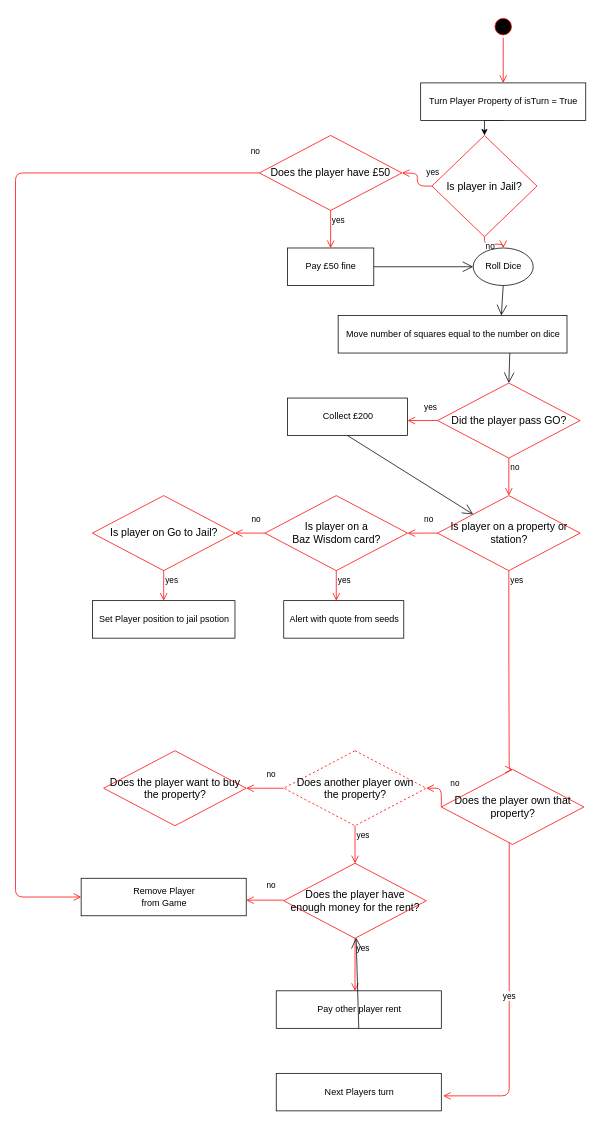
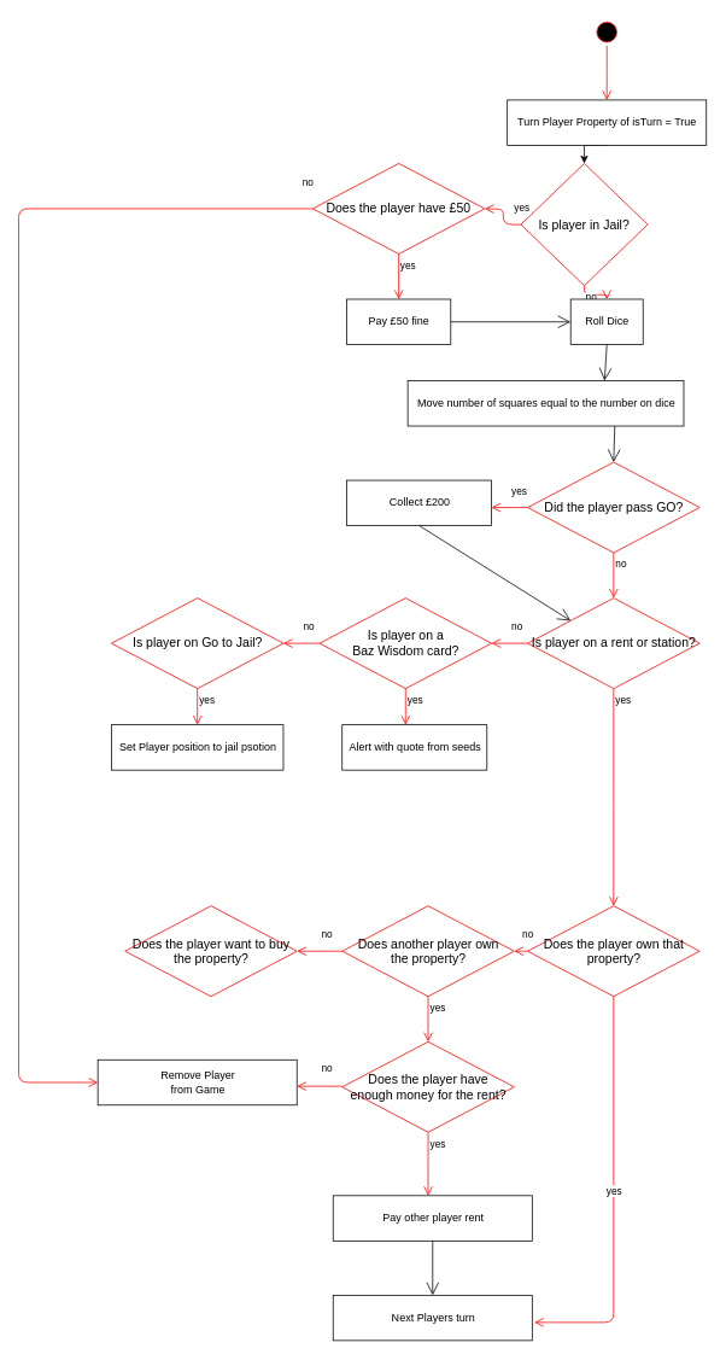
  <mxCell id="0" />
  <mxCell id="1" parent="0" />
  <mxCell id="2" value="" style="ellipse;html=1;shape=startState;fillColor=#000000;strokeColor=#ff0000;" parent="1" vertex="1"><mxGeometry x="655" y="20" width="30" height="30" as="geometry" /></mxCell>
  <mxCell id="3" value="" style="edgeStyle=orthogonalEdgeStyle;html=1;verticalAlign=bottom;endArrow=open;endSize=8;strokeColor=#ff0000;" parent="1" source="2" edge="1"><mxGeometry relative="1" as="geometry"><mxPoint x="670" y="110" as="targetPoint" /></mxGeometry></mxCell>
  <mxCell id="4" style="edgeStyle=orthogonalEdgeStyle;rounded=0;orthogonalLoop=1;jettySize=auto;html=1;exitX=0.5;exitY=1;exitDx=0;exitDy=0;entryX=0.5;entryY=0;entryDx=0;entryDy=0;" parent="1" source="5" target="6" edge="1"><mxGeometry relative="1" as="geometry" /></mxCell>
  <mxCell id="5" value="Turn Player Property of isTurn = True" style="html=1;" parent="1" vertex="1"><mxGeometry x="560" y="110" width="220" height="50" as="geometry" /></mxCell>
  <mxCell id="6" value="&lt;font style=&quot;font-size: 14px&quot;&gt;Is player in Jail?&lt;/font&gt;" style="rhombus;whiteSpace=wrap;html=1;strokeColor=#ff0001;" parent="1" vertex="1"><mxGeometry x="575" y="180" width="140" height="135" as="geometry" /></mxCell>
  <mxCell id="7" value="yes" style="edgeStyle=orthogonalEdgeStyle;html=1;align=left;verticalAlign=bottom;endArrow=open;endSize=8;strokeColor=#ff0000;" parent="1" source="6" edge="1"><mxGeometry y="-10" relative="1" as="geometry"><mxPoint x="535" y="230" as="targetPoint" /><mxPoint as="offset" /></mxGeometry></mxCell>
  <mxCell id="8" value="no" style="edgeStyle=orthogonalEdgeStyle;html=1;align=left;verticalAlign=top;endArrow=open;endSize=8;strokeColor=#ff0000;entryX=0.5;entryY=0;entryDx=0;entryDy=0;" parent="1" source="6" target="9" edge="1"><mxGeometry x="-1" relative="1" as="geometry"><mxPoint x="670" y="320" as="targetPoint" /></mxGeometry></mxCell>
- <mxCell id="9" value="Roll Dice" style="ellipse;html=1;" parent="1" vertex="1"><mxGeometry x="630" y="330" width="80" height="50" as="geometry" /></mxCell>
+ <mxCell id="9" value="Roll Dice" style="html=1;" parent="1" vertex="1"><mxGeometry x="630" y="330" width="80" height="50" as="geometry" /></mxCell>
  <mxCell id="10" value="Move number of squares equal to the number on dice" style="html=1;" parent="1" vertex="1"><mxGeometry x="450" y="420" width="305" height="50" as="geometry" /></mxCell>
- <mxCell id="11" value="&lt;font style=&quot;font-size: 14px&quot;&gt;Is player on a property or station?&lt;/font&gt;" style="rhombus;whiteSpace=wrap;html=1;strokeColor=#ff0001;" parent="1" vertex="1"><mxGeometry x="582.5" y="660" width="190" height="100" as="geometry" /></mxCell>
+ <mxCell id="11" value="&lt;font style=&quot;font-size: 14px&quot;&gt;Is player on a rent or station?&lt;/font&gt;" style="rhombus;whiteSpace=wrap;html=1;strokeColor=#ff0001;" parent="1" vertex="1"><mxGeometry x="582.5" y="660" width="190" height="100" as="geometry" /></mxCell>
  <mxCell id="12" value="no" style="edgeStyle=orthogonalEdgeStyle;html=1;align=left;verticalAlign=bottom;endArrow=open;endSize=8;strokeColor=#ff0000;" parent="1" source="11" edge="1"><mxGeometry y="-10" relative="1" as="geometry"><mxPoint x="542.5" y="710" as="targetPoint" /><mxPoint as="offset" /></mxGeometry></mxCell>
- <mxCell id="13" value="&lt;font style=&quot;font-size: 14px&quot;&gt;Does the player own that property?&lt;/font&gt;" style="rhombus;whiteSpace=wrap;html=1;strokeColor=#ff0001;" parent="1" vertex="1"><mxGeometry x="587.5" y="1025" width="190" height="100" as="geometry" /></mxCell>
+ <mxCell id="13" value="&lt;font style=&quot;font-size: 14px&quot;&gt;Does the player own that property?&lt;/font&gt;" style="rhombus;whiteSpace=wrap;html=1;strokeColor=#ff0001;" parent="1" vertex="1"><mxGeometry x="582.5" y="1000" width="190" height="100" as="geometry" /></mxCell>
  <mxCell id="14" value="yes" style="edgeStyle=orthogonalEdgeStyle;html=1;align=left;verticalAlign=bottom;endArrow=open;endSize=8;strokeColor=#ff0000;" parent="1" edge="1" source="13"><mxGeometry y="-10" relative="1" as="geometry"><mxPoint x="590" y="1460" as="targetPoint" /><mxPoint as="offset" /><mxPoint x="597.5" y="1050" as="sourcePoint" /><Array as="points"><mxPoint x="678" y="1460" /></Array></mxGeometry></mxCell>
- <mxCell id="15" value="&lt;font style=&quot;font-size: 14px&quot;&gt;Does another player own&lt;br&gt;the property?&lt;br&gt;&lt;/font&gt;" style="rhombus;whiteSpace=wrap;html=1;strokeColor=#ff0001;dashed=1;" parent="1" vertex="1"><mxGeometry x="377.5" y="1000" width="190" height="100" as="geometry" /></mxCell>
+ <mxCell id="15" value="&lt;font style=&quot;font-size: 14px&quot;&gt;Does another player own&lt;br&gt;the property?&lt;br&gt;&lt;/font&gt;" style="rhombus;whiteSpace=wrap;html=1;strokeColor=#ff0001;" parent="1" vertex="1"><mxGeometry x="377.5" y="1000" width="190" height="100" as="geometry" /></mxCell>
  <mxCell id="16" value="no" style="edgeStyle=orthogonalEdgeStyle;html=1;align=left;verticalAlign=bottom;endArrow=open;endSize=8;strokeColor=#ff0000;" parent="1" source="15" edge="1"><mxGeometry y="-10" relative="1" as="geometry"><mxPoint x="327.5" y="1050" as="targetPoint" /><mxPoint as="offset" /></mxGeometry></mxCell>
  <mxCell id="17" value="yes" style="edgeStyle=orthogonalEdgeStyle;html=1;align=left;verticalAlign=top;endArrow=open;endSize=8;strokeColor=#ff0000;" parent="1" source="15" edge="1"><mxGeometry x="-1" relative="1" as="geometry"><mxPoint x="472.5" y="1150" as="targetPoint" /></mxGeometry></mxCell>
  <mxCell id="18" value="&lt;font style=&quot;font-size: 14px&quot;&gt;Does the player want to buy the property?&lt;br&gt;&lt;/font&gt;" style="rhombus;whiteSpace=wrap;html=1;strokeColor=#ff0001;" parent="1" vertex="1"><mxGeometry x="137.5" y="1000" width="190" height="100" as="geometry" /></mxCell>
  <mxCell id="19" value="" style="endArrow=open;endFill=1;endSize=12;html=1;entryX=0.5;entryY=0;entryDx=0;entryDy=0;exitX=0.5;exitY=1;exitDx=0;exitDy=0;" parent="1" source="9" edge="1"><mxGeometry width="160" relative="1" as="geometry"><mxPoint x="375" y="420" as="sourcePoint" /><mxPoint x="667.5" y="420" as="targetPoint" /></mxGeometry></mxCell>
  <mxCell id="20" value="Remove Player &lt;br&gt;from Game" style="html=1;" parent="1" vertex="1"><mxGeometry x="107.5" y="1170" width="220" height="50" as="geometry" /></mxCell>
  <mxCell id="21" value="Next Players turn" style="html=1;" parent="1" vertex="1"><mxGeometry x="367.5" y="1430" width="220" height="50" as="geometry" /></mxCell>
  <mxCell id="22" value="&lt;font style=&quot;font-size: 14px&quot;&gt;Does the player have &lt;br&gt;enough money for the rent?&lt;br&gt;&lt;/font&gt;" style="rhombus;whiteSpace=wrap;html=1;strokeColor=#ff0001;" parent="1" vertex="1"><mxGeometry x="377.5" y="1150" width="190" height="100" as="geometry" /></mxCell>
  <mxCell id="23" value="no" style="edgeStyle=orthogonalEdgeStyle;html=1;align=left;verticalAlign=bottom;endArrow=open;endSize=8;strokeColor=#ff0000;" parent="1" edge="1"><mxGeometry y="-10" relative="1" as="geometry"><mxPoint x="327.5" y="1199.17" as="targetPoint" /><mxPoint as="offset" /><mxPoint x="377.5" y="1199.17" as="sourcePoint" /></mxGeometry></mxCell>
  <mxCell id="24" value="yes" style="edgeStyle=orthogonalEdgeStyle;html=1;align=left;verticalAlign=top;endArrow=open;endSize=8;strokeColor=#ff0000;exitX=0.5;exitY=1;exitDx=0;exitDy=0;" parent="1" source="22" edge="1"><mxGeometry x="-1" relative="1" as="geometry"><mxPoint x="472.5" y="1320" as="targetPoint" /><mxPoint x="482.5" y="1260" as="sourcePoint" /></mxGeometry></mxCell>
  <mxCell id="25" value="Pay other player rent" style="html=1;" parent="1" vertex="1"><mxGeometry x="367.5" y="1320" width="220" height="50" as="geometry" /></mxCell>
- <mxCell id="26" value="" style="endArrow=open;endFill=1;endSize=12;html=1;exitX=0.5;exitY=1;exitDx=0;exitDy=0;" parent="1" source="25" target="22" edge="1"><mxGeometry width="160" relative="1" as="geometry"><mxPoint x="317.5" y="1280" as="sourcePoint" /><mxPoint x="477.5" y="1280" as="targetPoint" /></mxGeometry></mxCell>
+ <mxCell id="26" value="" style="endArrow=open;endFill=1;endSize=12;html=1;exitX=0.5;exitY=1;exitDx=0;exitDy=0;entryX=0.5;entryY=0;entryDx=0;entryDy=0;" parent="1" source="25" target="21" edge="1"><mxGeometry width="160" relative="1" as="geometry"><mxPoint x="317.5" y="1280" as="sourcePoint" /><mxPoint x="477.5" y="1280" as="targetPoint" /></mxGeometry></mxCell>
  <mxCell id="27" value="&lt;font style=&quot;font-size: 14px&quot;&gt;Is player on a &lt;br&gt;Baz Wisdom card?&lt;/font&gt;" style="rhombus;whiteSpace=wrap;html=1;strokeColor=#ff0001;" parent="1" vertex="1"><mxGeometry x="352.5" y="660" width="190" height="100" as="geometry" /></mxCell>
  <mxCell id="28" value="no" style="edgeStyle=orthogonalEdgeStyle;html=1;align=left;verticalAlign=bottom;endArrow=open;endSize=8;strokeColor=#ff0000;" parent="1" source="27" edge="1"><mxGeometry y="-10" relative="1" as="geometry"><mxPoint x="312.5" y="710" as="targetPoint" /><mxPoint as="offset" /></mxGeometry></mxCell>
  <mxCell id="29" value="yes" style="edgeStyle=orthogonalEdgeStyle;html=1;align=left;verticalAlign=top;endArrow=open;endSize=8;strokeColor=#ff0000;" parent="1" source="27" edge="1"><mxGeometry x="-1" relative="1" as="geometry"><mxPoint x="447.5" y="800" as="targetPoint" /></mxGeometry></mxCell>
  <mxCell id="30" value="&lt;font style=&quot;font-size: 14px&quot;&gt;Is player on Go to Jail?&lt;/font&gt;" style="rhombus;whiteSpace=wrap;html=1;strokeColor=#ff0001;" parent="1" vertex="1"><mxGeometry x="122.5" y="660" width="190" height="100" as="geometry" /></mxCell>
  <mxCell id="31" value="yes" style="edgeStyle=orthogonalEdgeStyle;html=1;align=left;verticalAlign=top;endArrow=open;endSize=8;strokeColor=#ff0000;" parent="1" source="30" edge="1"><mxGeometry x="-1" relative="1" as="geometry"><mxPoint x="217.5" y="800" as="targetPoint" /></mxGeometry></mxCell>
  <mxCell id="32" value="Alert with quote from seeds" style="html=1;" parent="1" vertex="1"><mxGeometry x="377.5" y="800" width="160" height="50" as="geometry" /></mxCell>
  <mxCell id="33" value="Set Player position to jail psotion" style="html=1;" parent="1" vertex="1"><mxGeometry x="122.5" y="800" width="190" height="50" as="geometry" /></mxCell>
  <mxCell id="34" value="&lt;font style=&quot;font-size: 14px&quot;&gt;Does the player have £50&lt;br&gt;&lt;/font&gt;" style="rhombus;whiteSpace=wrap;html=1;strokeColor=#ff0001;" parent="1" vertex="1"><mxGeometry x="345" y="180" width="190" height="100" as="geometry" /></mxCell>
  <mxCell id="35" value="no" style="edgeStyle=orthogonalEdgeStyle;html=1;align=left;verticalAlign=bottom;endArrow=open;endSize=8;strokeColor=#ff0000;entryX=0;entryY=0.5;entryDx=0;entryDy=0;exitX=0;exitY=0.5;exitDx=0;exitDy=0;" parent="1" source="34" target="20" edge="1"><mxGeometry x="-0.981" y="-20" relative="1" as="geometry"><mxPoint x="30" y="1030" as="targetPoint" /><mxPoint as="offset" /><mxPoint x="210" y="220" as="sourcePoint" /><Array as="points"><mxPoint x="20" y="230" /><mxPoint x="20" y="1195" /></Array></mxGeometry></mxCell>
  <mxCell id="36" value="yes" style="edgeStyle=orthogonalEdgeStyle;html=1;align=left;verticalAlign=top;endArrow=open;endSize=8;strokeColor=#ff0000;exitX=0.5;exitY=1;exitDx=0;exitDy=0;" parent="1" source="34" edge="1"><mxGeometry x="-1" relative="1" as="geometry"><mxPoint x="440" y="330" as="targetPoint" /></mxGeometry></mxCell>
  <mxCell id="37" value="Pay £50 fine" style="html=1;" parent="1" vertex="1"><mxGeometry x="382.5" y="330" width="115" height="50" as="geometry" /></mxCell>
  <mxCell id="38" value="" style="endArrow=open;endFill=1;endSize=12;html=1;exitX=1;exitY=0.5;exitDx=0;exitDy=0;entryX=0;entryY=0.5;entryDx=0;entryDy=0;" parent="1" source="37" target="9" edge="1"><mxGeometry width="160" relative="1" as="geometry"><mxPoint x="300" y="500" as="sourcePoint" /><mxPoint x="460" y="500" as="targetPoint" /></mxGeometry></mxCell>
  <mxCell id="39" value="&lt;font style=&quot;font-size: 14px&quot;&gt;Did the player pass GO?&lt;/font&gt;" style="rhombus;whiteSpace=wrap;html=1;strokeColor=#ff0001;" parent="1" vertex="1"><mxGeometry x="582.5" y="510" width="190" height="100" as="geometry" /></mxCell>
  <mxCell id="40" value="yes" style="edgeStyle=orthogonalEdgeStyle;html=1;align=left;verticalAlign=bottom;endArrow=open;endSize=8;strokeColor=#ff0000;" parent="1" source="39" edge="1"><mxGeometry y="-10" relative="1" as="geometry"><mxPoint x="542.5" y="560" as="targetPoint" /><mxPoint as="offset" /></mxGeometry></mxCell>
  <mxCell id="41" value="no" style="edgeStyle=orthogonalEdgeStyle;html=1;align=left;verticalAlign=top;endArrow=open;endSize=8;strokeColor=#ff0000;exitX=0.5;exitY=1;exitDx=0;exitDy=0;entryX=0.5;entryY=0;entryDx=0;entryDy=0;" parent="1" source="39" edge="1"><mxGeometry x="-1" relative="1" as="geometry"><mxPoint x="677.5" y="660" as="targetPoint" /><mxPoint x="482.5" y="960" as="sourcePoint" /></mxGeometry></mxCell>
  <mxCell id="42" value="Collect £200" style="html=1;" parent="1" vertex="1"><mxGeometry x="382.5" y="530" width="160" height="50" as="geometry" /></mxCell>
  <mxCell id="43" value="" style="endArrow=open;endFill=1;endSize=12;html=1;exitX=0.5;exitY=1;exitDx=0;exitDy=0;entryX=0;entryY=0;entryDx=0;entryDy=0;" parent="1" source="42" target="11" edge="1"><mxGeometry width="160" relative="1" as="geometry"><mxPoint x="280" y="620" as="sourcePoint" /><mxPoint x="440" y="620" as="targetPoint" /></mxGeometry></mxCell>
  <mxCell id="44" value="" style="endArrow=open;endFill=1;endSize=12;html=1;exitX=0.75;exitY=1;exitDx=0;exitDy=0;entryX=0.5;entryY=0;entryDx=0;entryDy=0;" edge="1" parent="1" source="10" target="39"><mxGeometry width="160" relative="1" as="geometry"><mxPoint x="330" y="540" as="sourcePoint" /><mxPoint x="490" y="540" as="targetPoint" /></mxGeometry></mxCell>
  <mxCell id="45" value="yes" style="edgeStyle=orthogonalEdgeStyle;html=1;align=left;verticalAlign=top;endArrow=open;endSize=8;strokeColor=#ff0000;exitX=0.5;exitY=1;exitDx=0;exitDy=0;entryX=0.5;entryY=0;entryDx=0;entryDy=0;" edge="1" parent="1" source="11" target="13"><mxGeometry x="-1" relative="1" as="geometry"><mxPoint x="673" y="960" as="targetPoint" /><mxPoint x="672.5" y="760" as="sourcePoint" /><Array as="points"><mxPoint x="678" y="880" /><mxPoint x="678" y="880" /></Array></mxGeometry></mxCell>
  <mxCell id="46" value="no" style="edgeStyle=orthogonalEdgeStyle;html=1;align=left;verticalAlign=bottom;endArrow=open;endSize=8;strokeColor=#ff0000;entryX=1;entryY=0.5;entryDx=0;entryDy=0;exitX=0;exitY=0.5;exitDx=0;exitDy=0;" edge="1" parent="1" source="13" target="15"><mxGeometry y="-10" relative="1" as="geometry"><mxPoint x="560" y="1100" as="targetPoint" /><mxPoint as="offset" /><mxPoint x="590" y="1100" as="sourcePoint" /><Array as="points"><mxPoint x="575" y="1050" /><mxPoint x="575" y="1050" /></Array></mxGeometry></mxCell>
